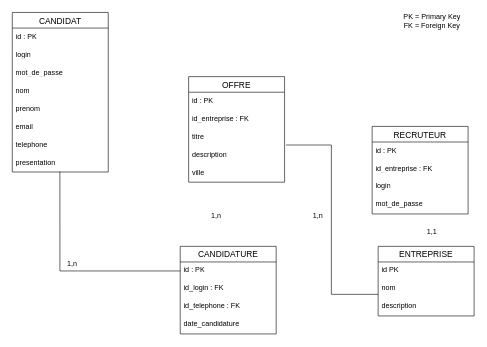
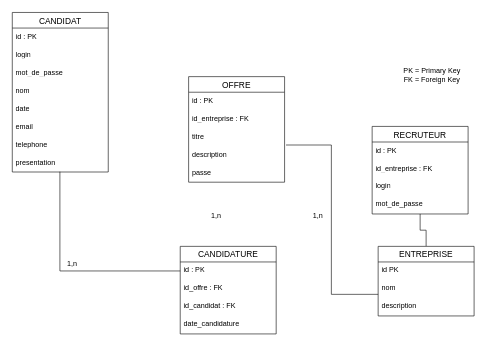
  <mxCell id="0" />
  <mxCell id="1" parent="0" />
  <mxCell id="2" value="CANDIDAT" style="swimlane;fontStyle=0;childLayout=stackLayout;horizontal=1;startSize=26;horizontalStack=0;resizeParent=1;resizeParentMax=0;resizeLast=0;collapsible=1;marginBottom=0;align=center;fontSize=14;" parent="1" vertex="1"><mxGeometry x="20" y="20" width="160" height="266" as="geometry" /></mxCell>
  <mxCell id="3" value="id : PK" style="text;strokeColor=none;fillColor=none;spacingLeft=4;spacingRight=4;overflow=hidden;rotatable=0;points=[[0,0.5],[1,0.5]];portConstraint=eastwest;fontSize=12;whiteSpace=wrap;html=1;" parent="2" vertex="1"><mxGeometry y="26" width="160" height="30" as="geometry" /></mxCell>
  <mxCell id="4" value="login" style="text;strokeColor=none;fillColor=none;spacingLeft=4;spacingRight=4;overflow=hidden;rotatable=0;points=[[0,0.5],[1,0.5]];portConstraint=eastwest;fontSize=12;whiteSpace=wrap;html=1;" parent="2" vertex="1"><mxGeometry y="56" width="160" height="30" as="geometry" /></mxCell>
  <mxCell id="5" value="mot_de_passe" style="text;strokeColor=none;fillColor=none;spacingLeft=4;spacingRight=4;overflow=hidden;rotatable=0;points=[[0,0.5],[1,0.5]];portConstraint=eastwest;fontSize=12;whiteSpace=wrap;html=1;" parent="2" vertex="1"><mxGeometry y="86" width="160" height="30" as="geometry" /></mxCell>
  <mxCell id="6" value="nom" style="text;strokeColor=none;fillColor=none;spacingLeft=4;spacingRight=4;overflow=hidden;rotatable=0;points=[[0,0.5],[1,0.5]];portConstraint=eastwest;fontSize=12;whiteSpace=wrap;html=1;" parent="2" vertex="1"><mxGeometry y="116" width="160" height="30" as="geometry" /></mxCell>
- <mxCell id="7" value="prenom" style="text;strokeColor=none;fillColor=none;spacingLeft=4;spacingRight=4;overflow=hidden;rotatable=0;points=[[0,0.5],[1,0.5]];portConstraint=eastwest;fontSize=12;whiteSpace=wrap;html=1;" parent="2" vertex="1"><mxGeometry y="146" width="160" height="30" as="geometry" /></mxCell>
+ <mxCell id="7" value="date" style="text;strokeColor=none;fillColor=none;spacingLeft=4;spacingRight=4;overflow=hidden;rotatable=0;points=[[0,0.5],[1,0.5]];portConstraint=eastwest;fontSize=12;whiteSpace=wrap;html=1;" parent="2" vertex="1"><mxGeometry y="146" width="160" height="30" as="geometry" /></mxCell>
  <mxCell id="8" value="email" style="text;strokeColor=none;fillColor=none;spacingLeft=4;spacingRight=4;overflow=hidden;rotatable=0;points=[[0,0.5],[1,0.5]];portConstraint=eastwest;fontSize=12;whiteSpace=wrap;html=1;" parent="2" vertex="1"><mxGeometry y="176" width="160" height="30" as="geometry" /></mxCell>
  <mxCell id="9" value="telephone" style="text;strokeColor=none;fillColor=none;spacingLeft=4;spacingRight=4;overflow=hidden;rotatable=0;points=[[0,0.5],[1,0.5]];portConstraint=eastwest;fontSize=12;whiteSpace=wrap;html=1;" parent="2" vertex="1"><mxGeometry y="206" width="160" height="30" as="geometry" /></mxCell>
  <mxCell id="10" value="presentation" style="text;strokeColor=none;fillColor=none;spacingLeft=4;spacingRight=4;overflow=hidden;rotatable=0;points=[[0,0.5],[1,0.5]];portConstraint=eastwest;fontSize=12;whiteSpace=wrap;html=1;" parent="2" vertex="1"><mxGeometry y="236" width="160" height="30" as="geometry" /></mxCell>
  <mxCell id="11" value="RECRUTEUR" style="swimlane;fontStyle=0;childLayout=stackLayout;horizontal=1;startSize=26;horizontalStack=0;resizeParent=1;resizeParentMax=0;resizeLast=0;collapsible=1;marginBottom=0;align=center;fontSize=14;" parent="1" vertex="1"><mxGeometry x="620" y="210" width="160" height="146" as="geometry" /></mxCell>
  <mxCell id="12" value="id : PK" style="text;strokeColor=none;fillColor=none;spacingLeft=4;spacingRight=4;overflow=hidden;rotatable=0;points=[[0,0.5],[1,0.5]];portConstraint=eastwest;fontSize=12;whiteSpace=wrap;html=1;" parent="11" vertex="1"><mxGeometry y="26" width="160" height="30" as="geometry" /></mxCell>
  <mxCell id="13" value="id_entreprise : FK" style="text;strokeColor=none;fillColor=none;spacingLeft=4;spacingRight=4;overflow=hidden;rotatable=0;points=[[0,0.5],[1,0.5]];portConstraint=eastwest;fontSize=12;whiteSpace=wrap;html=1;" parent="11" vertex="1"><mxGeometry y="56" width="160" height="30" as="geometry" /></mxCell>
  <mxCell id="14" value="login" style="text;strokeColor=none;fillColor=none;spacingLeft=4;spacingRight=4;overflow=hidden;rotatable=0;points=[[0,0.5],[1,0.5]];portConstraint=eastwest;fontSize=12;whiteSpace=wrap;html=1;" parent="11" vertex="1"><mxGeometry y="86" width="160" height="30" as="geometry" /></mxCell>
  <mxCell id="15" value="mot_de_passe" style="text;strokeColor=none;fillColor=none;spacingLeft=4;spacingRight=4;overflow=hidden;rotatable=0;points=[[0,0.5],[1,0.5]];portConstraint=eastwest;fontSize=12;whiteSpace=wrap;html=1;" parent="11" vertex="1"><mxGeometry y="116" width="160" height="30" as="geometry" /></mxCell>
+ <mxCell id="16" style="edgeStyle=orthogonalEdgeStyle;rounded=0;orthogonalLoop=1;jettySize=auto;html=1;exitX=0.5;exitY=0;exitDx=0;exitDy=0;entryX=0.5;entryY=1;entryDx=0;entryDy=0;endArrow=none;startFill=0;" parent="1" source="17" target="11" edge="1"><mxGeometry relative="1" as="geometry"><mxPoint x="700" y="330" as="targetPoint" /></mxGeometry></mxCell>
  <mxCell id="17" value="ENTREPRISE" style="swimlane;fontStyle=0;childLayout=stackLayout;horizontal=1;startSize=26;horizontalStack=0;resizeParent=1;resizeParentMax=0;resizeLast=0;collapsible=1;marginBottom=0;align=center;fontSize=14;" parent="1" vertex="1"><mxGeometry x="630" y="410" width="160" height="116" as="geometry" /></mxCell>
  <mxCell id="18" value="id PK" style="text;strokeColor=none;fillColor=none;spacingLeft=4;spacingRight=4;overflow=hidden;rotatable=0;points=[[0,0.5],[1,0.5]];portConstraint=eastwest;fontSize=12;whiteSpace=wrap;html=1;" parent="17" vertex="1"><mxGeometry y="26" width="160" height="30" as="geometry" /></mxCell>
  <mxCell id="19" value="nom" style="text;strokeColor=none;fillColor=none;spacingLeft=4;spacingRight=4;overflow=hidden;rotatable=0;points=[[0,0.5],[1,0.5]];portConstraint=eastwest;fontSize=12;whiteSpace=wrap;html=1;" parent="17" vertex="1"><mxGeometry y="56" width="160" height="30" as="geometry" /></mxCell>
  <mxCell id="20" value="description" style="text;strokeColor=none;fillColor=none;spacingLeft=4;spacingRight=4;overflow=hidden;rotatable=0;points=[[0,0.5],[1,0.5]];portConstraint=eastwest;fontSize=12;whiteSpace=wrap;html=1;" parent="17" vertex="1"><mxGeometry y="86" width="160" height="30" as="geometry" /></mxCell>
  <mxCell id="21" value="CANDIDATURE" style="swimlane;fontStyle=0;childLayout=stackLayout;horizontal=1;startSize=26;horizontalStack=0;resizeParent=1;resizeParentMax=0;resizeLast=0;collapsible=1;marginBottom=0;align=center;fontSize=14;" parent="1" vertex="1"><mxGeometry x="300" y="410" width="160" height="146" as="geometry" /></mxCell>
  <mxCell id="22" value="id : PK" style="text;strokeColor=none;fillColor=none;spacingLeft=4;spacingRight=4;overflow=hidden;rotatable=0;points=[[0,0.5],[1,0.5]];portConstraint=eastwest;fontSize=12;whiteSpace=wrap;html=1;" parent="21" vertex="1"><mxGeometry y="26" width="160" height="30" as="geometry" /></mxCell>
- <mxCell id="23" value="id_login : FK" style="text;strokeColor=none;fillColor=none;spacingLeft=4;spacingRight=4;overflow=hidden;rotatable=0;points=[[0,0.5],[1,0.5]];portConstraint=eastwest;fontSize=12;whiteSpace=wrap;html=1;" parent="21" vertex="1"><mxGeometry y="56" width="160" height="30" as="geometry" /></mxCell>
- <mxCell id="24" value="id_telephone : FK" style="text;strokeColor=none;fillColor=none;spacingLeft=4;spacingRight=4;overflow=hidden;rotatable=0;points=[[0,0.5],[1,0.5]];portConstraint=eastwest;fontSize=12;whiteSpace=wrap;html=1;" parent="21" vertex="1"><mxGeometry y="86" width="160" height="30" as="geometry" /></mxCell>
+ <mxCell id="23" value="id_offre : FK" style="text;strokeColor=none;fillColor=none;spacingLeft=4;spacingRight=4;overflow=hidden;rotatable=0;points=[[0,0.5],[1,0.5]];portConstraint=eastwest;fontSize=12;whiteSpace=wrap;html=1;" parent="21" vertex="1"><mxGeometry y="56" width="160" height="30" as="geometry" /></mxCell>
+ <mxCell id="24" value="id_candidat : FK" style="text;strokeColor=none;fillColor=none;spacingLeft=4;spacingRight=4;overflow=hidden;rotatable=0;points=[[0,0.5],[1,0.5]];portConstraint=eastwest;fontSize=12;whiteSpace=wrap;html=1;" parent="21" vertex="1"><mxGeometry y="86" width="160" height="30" as="geometry" /></mxCell>
  <mxCell id="25" value="date_candidature" style="text;strokeColor=none;fillColor=none;spacingLeft=4;spacingRight=4;overflow=hidden;rotatable=0;points=[[0,0.5],[1,0.5]];portConstraint=eastwest;fontSize=12;whiteSpace=wrap;html=1;" parent="21" vertex="1"><mxGeometry y="116" width="160" height="30" as="geometry" /></mxCell>
  <mxCell id="26" value="OFFRE" style="swimlane;fontStyle=0;childLayout=stackLayout;horizontal=1;startSize=26;horizontalStack=0;resizeParent=1;resizeParentMax=0;resizeLast=0;collapsible=1;marginBottom=0;align=center;fontSize=14;" parent="1" vertex="1"><mxGeometry x="314" y="127" width="160" height="176" as="geometry" /></mxCell>
  <mxCell id="27" value="id : PK" style="text;strokeColor=none;fillColor=none;spacingLeft=4;spacingRight=4;overflow=hidden;rotatable=0;points=[[0,0.5],[1,0.5]];portConstraint=eastwest;fontSize=12;whiteSpace=wrap;html=1;" parent="26" vertex="1"><mxGeometry y="26" width="160" height="30" as="geometry" /></mxCell>
  <mxCell id="28" value="id_entreprise : FK" style="text;strokeColor=none;fillColor=none;spacingLeft=4;spacingRight=4;overflow=hidden;rotatable=0;points=[[0,0.5],[1,0.5]];portConstraint=eastwest;fontSize=12;whiteSpace=wrap;html=1;" parent="26" vertex="1"><mxGeometry y="56" width="160" height="30" as="geometry" /></mxCell>
  <mxCell id="29" value="titre" style="text;strokeColor=none;fillColor=none;spacingLeft=4;spacingRight=4;overflow=hidden;rotatable=0;points=[[0,0.5],[1,0.5]];portConstraint=eastwest;fontSize=12;whiteSpace=wrap;html=1;" parent="26" vertex="1"><mxGeometry y="86" width="160" height="30" as="geometry" /></mxCell>
  <mxCell id="30" value="description" style="text;strokeColor=none;fillColor=none;spacingLeft=4;spacingRight=4;overflow=hidden;rotatable=0;points=[[0,0.5],[1,0.5]];portConstraint=eastwest;fontSize=12;whiteSpace=wrap;html=1;" parent="26" vertex="1"><mxGeometry y="116" width="160" height="30" as="geometry" /></mxCell>
- <mxCell id="31" value="ville" style="text;strokeColor=none;fillColor=none;spacingLeft=4;spacingRight=4;overflow=hidden;rotatable=0;points=[[0,0.5],[1,0.5]];portConstraint=eastwest;fontSize=12;whiteSpace=wrap;html=1;" parent="26" vertex="1"><mxGeometry y="146" width="160" height="30" as="geometry" /></mxCell>
- <mxCell id="32" value="1,1" style="text;html=1;align=center;verticalAlign=middle;whiteSpace=wrap;rounded=0;" parent="1" vertex="1"><mxGeometry x="700" y="376" width="40" height="20" as="geometry" /></mxCell>
+ <mxCell id="31" value="passe" style="text;strokeColor=none;fillColor=none;spacingLeft=4;spacingRight=4;overflow=hidden;rotatable=0;points=[[0,0.5],[1,0.5]];portConstraint=eastwest;fontSize=12;whiteSpace=wrap;html=1;" parent="26" vertex="1"><mxGeometry y="146" width="160" height="30" as="geometry" /></mxCell>
  <mxCell id="33" style="edgeStyle=orthogonalEdgeStyle;rounded=0;orthogonalLoop=1;jettySize=auto;html=1;exitX=0;exitY=0.8;exitDx=0;exitDy=0;entryX=1.015;entryY=0.933;entryDx=0;entryDy=0;entryPerimeter=0;endArrow=none;startFill=0;exitPerimeter=0;" parent="1" source="19" target="29" edge="1"><mxGeometry relative="1" as="geometry" /></mxCell>
  <mxCell id="34" style="edgeStyle=orthogonalEdgeStyle;rounded=0;orthogonalLoop=1;jettySize=auto;html=1;exitX=0;exitY=0.5;exitDx=0;exitDy=0;entryX=0.496;entryY=0.984;entryDx=0;entryDy=0;entryPerimeter=0;endArrow=none;startFill=0;" parent="1" source="22" target="10" edge="1"><mxGeometry relative="1" as="geometry" /></mxCell>
  <mxCell id="35" value="1,n" style="text;html=1;align=center;verticalAlign=middle;whiteSpace=wrap;rounded=0;" parent="1" vertex="1"><mxGeometry x="100" y="430" width="40" height="20" as="geometry" /></mxCell>
- <mxCell id="36" value="PK = Primary Key&lt;div&gt;FK = Foreign Key&lt;/div&gt;" style="text;html=1;align=center;verticalAlign=middle;whiteSpace=wrap;rounded=0;" parent="1" vertex="1"><mxGeometry x="650" y="20" width="140" height="30" as="geometry" /></mxCell>
+ <mxCell id="36" value="PK = Primary Key&lt;div&gt;FK = Foreign Key&lt;/div&gt;" style="text;html=1;align=center;verticalAlign=middle;whiteSpace=wrap;rounded=0;" parent="1" vertex="1"><mxGeometry x="650" y="110" width="140" height="30" as="geometry" /></mxCell>
  <mxCell id="37" value="1,n" style="text;html=1;align=center;verticalAlign=middle;whiteSpace=wrap;rounded=0;" vertex="1" parent="1"><mxGeometry x="340" y="350" width="40" height="20" as="geometry" /></mxCell>
  <mxCell id="38" value="1,n" style="text;html=1;align=center;verticalAlign=middle;whiteSpace=wrap;rounded=0;" vertex="1" parent="1"><mxGeometry x="510" y="350" width="40" height="20" as="geometry" /></mxCell>
